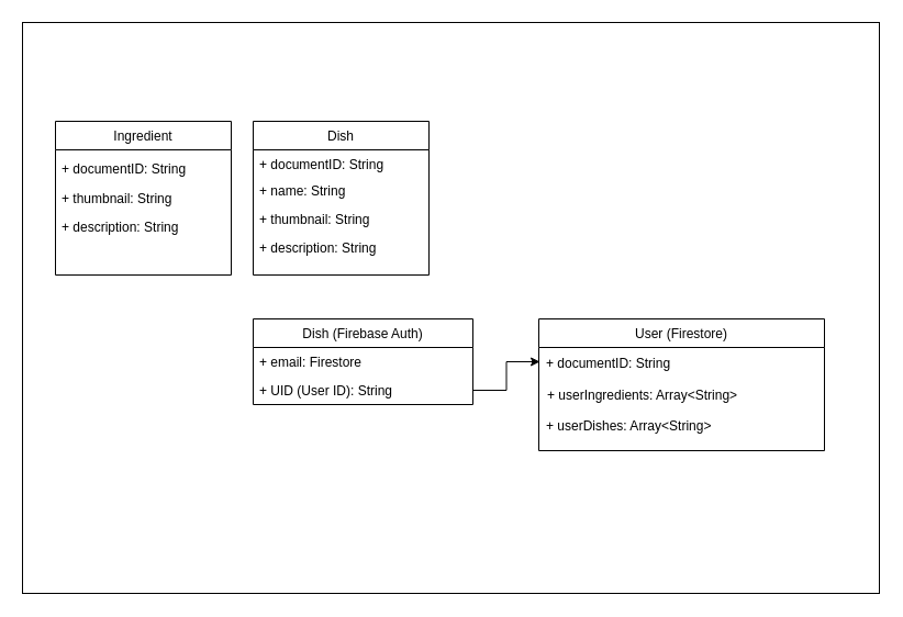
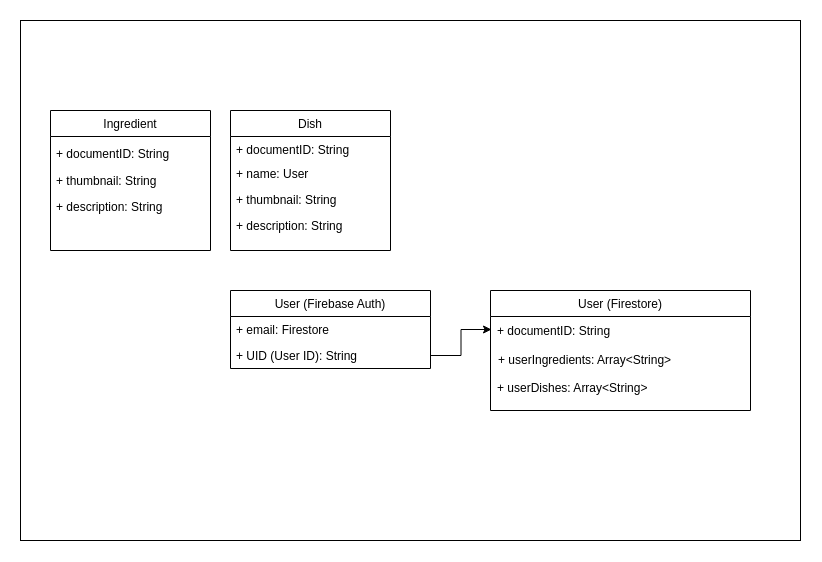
  <mxCell id="0" />
  <mxCell id="1" parent="0" />
  <mxCell id="2" value="" style="rounded=0;whiteSpace=wrap;html=1;" parent="1" vertex="1"><mxGeometry x="20" y="20" width="780" height="520" as="geometry" /></mxCell>
  <mxCell id="3" value="+ userIngredients: Array&lt;String&gt;" style="text;strokeColor=none;fillColor=none;align=left;verticalAlign=top;spacingLeft=4;spacingRight=4;overflow=hidden;rotatable=0;points=[[0,0.5],[1,0.5]];portConstraint=eastwest;" parent="1" vertex="1"><mxGeometry x="492" y="346" width="259" height="28" as="geometry" /></mxCell>
  <mxCell id="4" value="+ userDishes: Array&lt;String&gt;" style="text;strokeColor=none;fillColor=none;align=left;verticalAlign=top;spacingLeft=4;spacingRight=4;overflow=hidden;rotatable=0;points=[[0,0.5],[1,0.5]];portConstraint=eastwest;" parent="1" vertex="1"><mxGeometry x="491" y="374" width="259" height="28" as="geometry" /></mxCell>
  <mxCell id="5" value="+ thumbnail: String" style="text;align=left;verticalAlign=top;spacingLeft=4;spacingRight=4;overflow=hidden;rotatable=0;points=[[0,0.5],[1,0.5]];portConstraint=eastwest;rounded=0;shadow=0;html=0;" parent="1" vertex="1"><mxGeometry x="50" y="167" width="160" height="26" as="geometry" /></mxCell>
  <mxCell id="6" value="+ documentID: String" style="text;align=left;verticalAlign=top;spacingLeft=4;spacingRight=4;overflow=hidden;rotatable=0;points=[[0,0.5],[1,0.5]];portConstraint=eastwest;" parent="1" vertex="1"><mxGeometry x="50" y="140" width="160" height="26" as="geometry" /></mxCell>
  <mxCell id="7" value="+ description: String" style="text;align=left;verticalAlign=top;spacingLeft=4;spacingRight=4;overflow=hidden;rotatable=0;points=[[0,0.5],[1,0.5]];portConstraint=eastwest;rounded=0;shadow=0;html=0;" parent="1" vertex="1"><mxGeometry x="50" y="193" width="160" height="30" as="geometry" /></mxCell>
- <mxCell id="8" value="+ name: String" style="text;align=left;verticalAlign=top;spacingLeft=4;spacingRight=4;overflow=hidden;rotatable=0;points=[[0,0.5],[1,0.5]];portConstraint=eastwest;" parent="1" vertex="1"><mxGeometry x="230" y="160" width="160" height="26" as="geometry" /></mxCell>
+ <mxCell id="8" value="+ name: User" style="text;align=left;verticalAlign=top;spacingLeft=4;spacingRight=4;overflow=hidden;rotatable=0;points=[[0,0.5],[1,0.5]];portConstraint=eastwest;" parent="1" vertex="1"><mxGeometry x="230" y="160" width="160" height="26" as="geometry" /></mxCell>
  <mxCell id="9" value="+ thumbnail: String" style="text;align=left;verticalAlign=top;spacingLeft=4;spacingRight=4;overflow=hidden;rotatable=0;points=[[0,0.5],[1,0.5]];portConstraint=eastwest;rounded=0;shadow=0;html=0;" parent="1" vertex="1"><mxGeometry x="230" y="186" width="160" height="26" as="geometry" /></mxCell>
  <mxCell id="10" value="+ description: String" style="text;align=left;verticalAlign=top;spacingLeft=4;spacingRight=4;overflow=hidden;rotatable=0;points=[[0,0.5],[1,0.5]];portConstraint=eastwest;rounded=0;shadow=0;html=0;" parent="1" vertex="1"><mxGeometry x="230" y="212" width="160" height="26" as="geometry" /></mxCell>
  <mxCell id="11" value="+ documentID: String" style="text;strokeColor=none;fillColor=none;align=left;verticalAlign=top;spacingLeft=4;spacingRight=4;overflow=hidden;rotatable=0;points=[[0,0.5],[1,0.5]];portConstraint=eastwest;" parent="1" vertex="1"><mxGeometry x="491" y="316.5" width="260" height="25" as="geometry" /></mxCell>
  <mxCell id="12" style="edgeStyle=orthogonalEdgeStyle;rounded=0;orthogonalLoop=1;jettySize=auto;html=1;entryX=0;entryY=0.5;entryDx=0;entryDy=0;" parent="1" source="18" target="11" edge="1"><mxGeometry relative="1" as="geometry" /></mxCell>
  <mxCell id="13" value="Ingredient" style="swimlane;fontStyle=0;align=center;verticalAlign=top;childLayout=stackLayout;horizontal=1;startSize=26;horizontalStack=0;resizeParent=1;resizeLast=0;collapsible=1;marginBottom=0;rounded=0;shadow=0;strokeWidth=1;" parent="1" vertex="1"><mxGeometry x="50" y="110" width="160" height="140" as="geometry"><mxRectangle x="500" y="480" width="160" height="26" as="alternateBounds" /></mxGeometry></mxCell>
  <mxCell id="14" value="Dish" style="swimlane;fontStyle=0;align=center;verticalAlign=top;childLayout=stackLayout;horizontal=1;startSize=26;horizontalStack=0;resizeParent=1;resizeLast=0;collapsible=1;marginBottom=0;rounded=0;shadow=0;strokeWidth=1;" parent="1" vertex="1"><mxGeometry x="230" y="110" width="160" height="140" as="geometry"><mxRectangle x="500" y="480" width="160" height="26" as="alternateBounds" /></mxGeometry></mxCell>
  <mxCell id="15" value="+ documentID: String" style="text;align=left;verticalAlign=top;spacingLeft=4;spacingRight=4;overflow=hidden;rotatable=0;points=[[0,0.5],[1,0.5]];portConstraint=eastwest;rounded=0;shadow=0;html=0;" parent="14" vertex="1"><mxGeometry y="26" width="160" height="26" as="geometry" /></mxCell>
- <mxCell id="16" value="Dish (Firebase Auth)" style="swimlane;fontStyle=0;childLayout=stackLayout;horizontal=1;startSize=26;fillColor=none;horizontalStack=0;resizeParent=1;resizeParentMax=0;resizeLast=0;collapsible=1;marginBottom=0;" parent="1" vertex="1"><mxGeometry x="230" y="290" width="200" height="78" as="geometry" /></mxCell>
+ <mxCell id="16" value="User (Firebase Auth)" style="swimlane;fontStyle=0;childLayout=stackLayout;horizontal=1;startSize=26;fillColor=none;horizontalStack=0;resizeParent=1;resizeParentMax=0;resizeLast=0;collapsible=1;marginBottom=0;" parent="1" vertex="1"><mxGeometry x="230" y="290" width="200" height="78" as="geometry" /></mxCell>
  <mxCell id="17" value="+ email: Firestore" style="text;strokeColor=none;fillColor=none;align=left;verticalAlign=top;spacingLeft=4;spacingRight=4;overflow=hidden;rotatable=0;points=[[0,0.5],[1,0.5]];portConstraint=eastwest;" parent="16" vertex="1"><mxGeometry y="26" width="200" height="26" as="geometry" /></mxCell>
  <mxCell id="18" value="+ UID (User ID): String" style="text;strokeColor=none;fillColor=none;align=left;verticalAlign=top;spacingLeft=4;spacingRight=4;overflow=hidden;rotatable=0;points=[[0,0.5],[1,0.5]];portConstraint=eastwest;" parent="16" vertex="1"><mxGeometry y="52" width="200" height="26" as="geometry" /></mxCell>
  <mxCell id="19" value="User (Firestore)" style="swimlane;fontStyle=0;childLayout=stackLayout;horizontal=1;startSize=26;fillColor=none;horizontalStack=0;resizeParent=1;resizeParentMax=0;resizeLast=0;collapsible=1;marginBottom=0;" parent="1" vertex="1"><mxGeometry x="490" y="290" width="260" height="120" as="geometry" /></mxCell>
